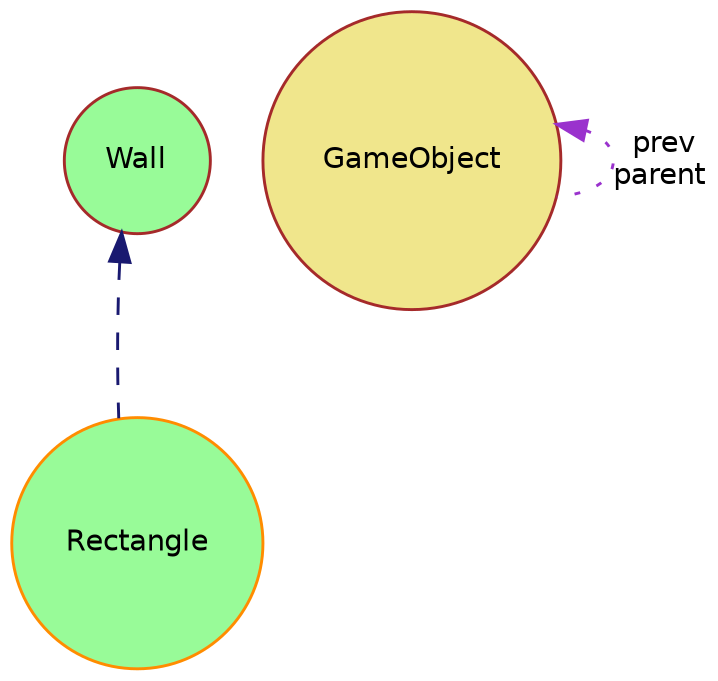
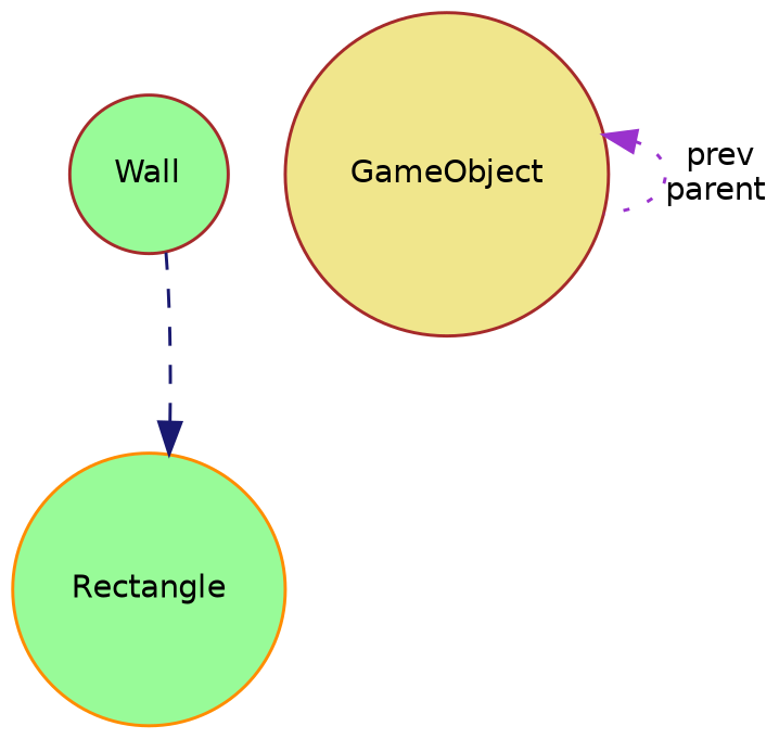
  digraph {
    node [color=brown fillcolor=palegreen fontname=Helvetica fontsize=10 shape=circle style=filled]
    edge [dir=back fontname=Helvetica fontsize=10 labelfontname=Helvetica labelfontsize=10]
    n1 [fontcolor=black height=0.2 label=Wall width=0.4]
    n2 [color=darkorange height=0.2 label=Rectangle width=0.4]
    n3 [fillcolor=khaki height=0.2 label=GameObject width=0.4]
-   n1 -> n2 [color=midnightblue style=dashed]
+   n2 -> n1 [color=midnightblue style=dashed]
    n3 -> n3 [color=darkorchid3 label=" prev\nparent" style=dotted]
  }
